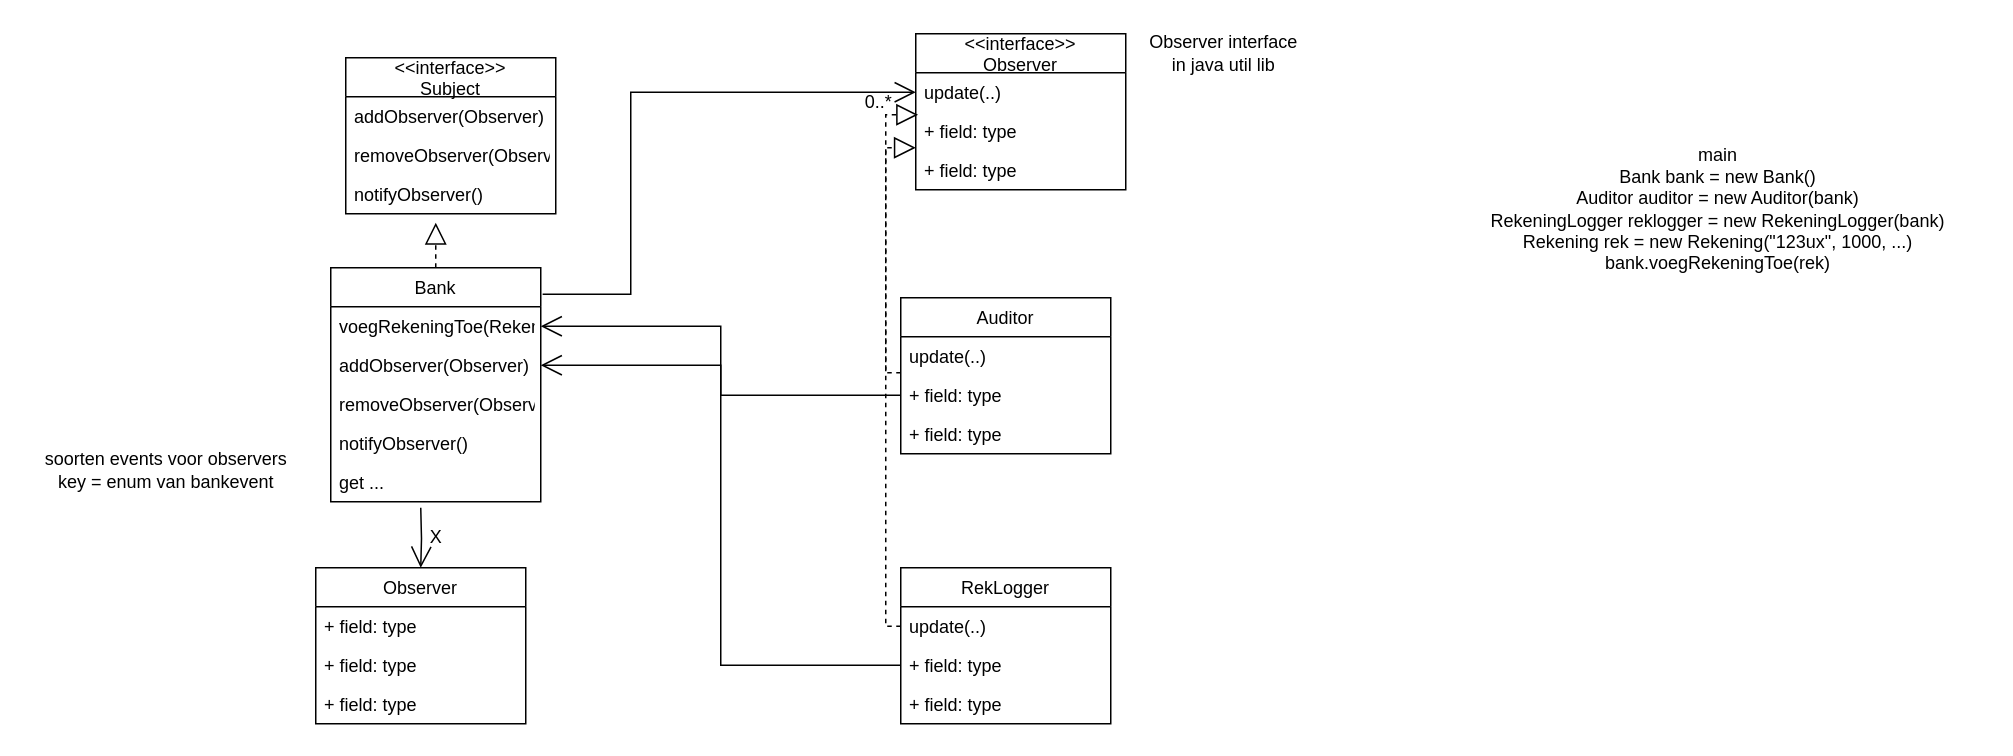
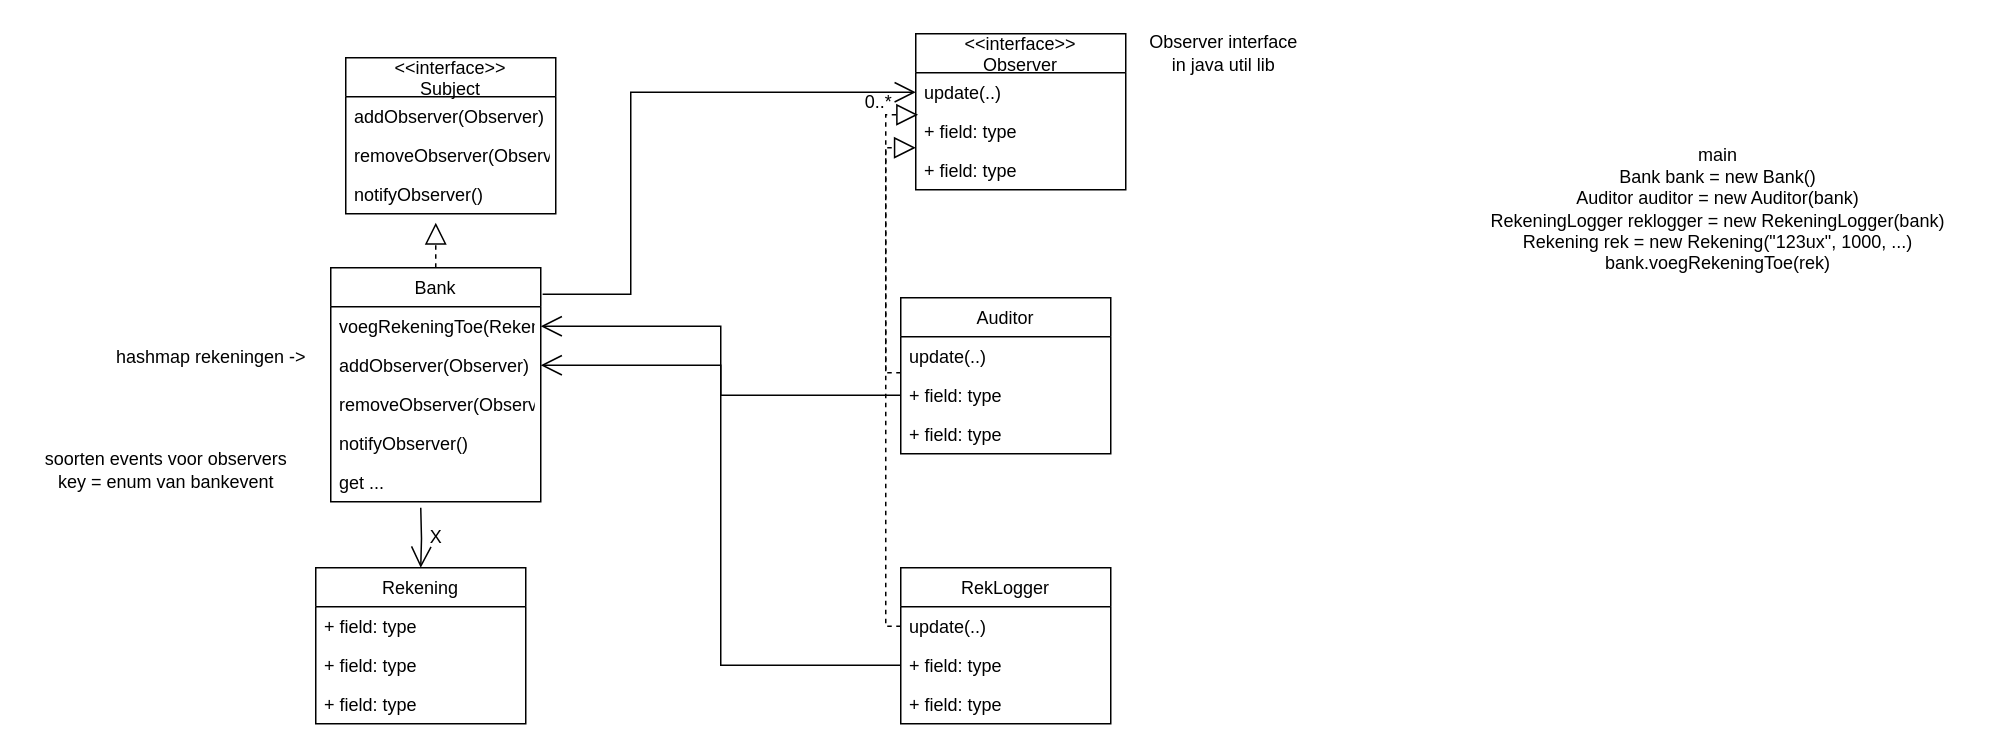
  <mxCell id="0" />
  <mxCell id="1" parent="0" />
  <mxCell id="2" value="Bank" style="swimlane;fontStyle=0;childLayout=stackLayout;horizontal=1;startSize=26;fillColor=none;horizontalStack=0;resizeParent=1;resizeParentMax=0;resizeLast=0;collapsible=1;marginBottom=0;" vertex="1" parent="1"><mxGeometry x="220" y="178" width="140" height="156" as="geometry" /></mxCell>
  <mxCell id="3" value="voegRekeningToe(Rekening)" style="text;strokeColor=none;fillColor=none;align=left;verticalAlign=top;spacingLeft=4;spacingRight=4;overflow=hidden;rotatable=0;points=[[0,0.5],[1,0.5]];portConstraint=eastwest;" vertex="1" parent="2"><mxGeometry y="26" width="140" height="26" as="geometry" /></mxCell>
  <mxCell id="4" value="addObserver(Observer)" style="text;strokeColor=none;fillColor=none;align=left;verticalAlign=top;spacingLeft=4;spacingRight=4;overflow=hidden;rotatable=0;points=[[0,0.5],[1,0.5]];portConstraint=eastwest;" vertex="1" parent="2"><mxGeometry y="52" width="140" height="26" as="geometry" /></mxCell>
  <mxCell id="5" value="removeObserver(Observer)" style="text;strokeColor=none;fillColor=none;align=left;verticalAlign=top;spacingLeft=4;spacingRight=4;overflow=hidden;rotatable=0;points=[[0,0.5],[1,0.5]];portConstraint=eastwest;" vertex="1" parent="2"><mxGeometry y="78" width="140" height="26" as="geometry" /></mxCell>
  <mxCell id="6" value="notifyObserver()" style="text;strokeColor=none;fillColor=none;align=left;verticalAlign=top;spacingLeft=4;spacingRight=4;overflow=hidden;rotatable=0;points=[[0,0.5],[1,0.5]];portConstraint=eastwest;" vertex="1" parent="2"><mxGeometry y="104" width="140" height="26" as="geometry" /></mxCell>
  <mxCell id="7" value="get ..." style="text;strokeColor=none;fillColor=none;align=left;verticalAlign=top;spacingLeft=4;spacingRight=4;overflow=hidden;rotatable=0;points=[[0,0.5],[1,0.5]];portConstraint=eastwest;" vertex="1" parent="2"><mxGeometry y="130" width="140" height="26" as="geometry" /></mxCell>
  <mxCell id="8" value="Auditor" style="swimlane;fontStyle=0;childLayout=stackLayout;horizontal=1;startSize=26;fillColor=none;horizontalStack=0;resizeParent=1;resizeParentMax=0;resizeLast=0;collapsible=1;marginBottom=0;" vertex="1" parent="1"><mxGeometry x="600" y="198" width="140" height="104" as="geometry" /></mxCell>
  <mxCell id="9" value="update(..)" style="text;strokeColor=none;fillColor=none;align=left;verticalAlign=top;spacingLeft=4;spacingRight=4;overflow=hidden;rotatable=0;points=[[0,0.5],[1,0.5]];portConstraint=eastwest;" vertex="1" parent="8"><mxGeometry y="26" width="140" height="26" as="geometry" /></mxCell>
  <mxCell id="10" value="+ field: type" style="text;strokeColor=none;fillColor=none;align=left;verticalAlign=top;spacingLeft=4;spacingRight=4;overflow=hidden;rotatable=0;points=[[0,0.5],[1,0.5]];portConstraint=eastwest;" vertex="1" parent="8"><mxGeometry y="52" width="140" height="26" as="geometry" /></mxCell>
  <mxCell id="11" value="+ field: type" style="text;strokeColor=none;fillColor=none;align=left;verticalAlign=top;spacingLeft=4;spacingRight=4;overflow=hidden;rotatable=0;points=[[0,0.5],[1,0.5]];portConstraint=eastwest;" vertex="1" parent="8"><mxGeometry y="78" width="140" height="26" as="geometry" /></mxCell>
- <mxCell id="12" value="Observer" style="swimlane;fontStyle=0;childLayout=stackLayout;horizontal=1;startSize=26;fillColor=none;horizontalStack=0;resizeParent=1;resizeParentMax=0;resizeLast=0;collapsible=1;marginBottom=0;" vertex="1" parent="1"><mxGeometry x="210" y="378" width="140" height="104" as="geometry" /></mxCell>
+ <mxCell id="12" value="Rekening" style="swimlane;fontStyle=0;childLayout=stackLayout;horizontal=1;startSize=26;fillColor=none;horizontalStack=0;resizeParent=1;resizeParentMax=0;resizeLast=0;collapsible=1;marginBottom=0;" vertex="1" parent="1"><mxGeometry x="210" y="378" width="140" height="104" as="geometry" /></mxCell>
  <mxCell id="13" value="+ field: type" style="text;strokeColor=none;fillColor=none;align=left;verticalAlign=top;spacingLeft=4;spacingRight=4;overflow=hidden;rotatable=0;points=[[0,0.5],[1,0.5]];portConstraint=eastwest;" vertex="1" parent="12"><mxGeometry y="26" width="140" height="26" as="geometry" /></mxCell>
  <mxCell id="14" value="+ field: type" style="text;strokeColor=none;fillColor=none;align=left;verticalAlign=top;spacingLeft=4;spacingRight=4;overflow=hidden;rotatable=0;points=[[0,0.5],[1,0.5]];portConstraint=eastwest;" vertex="1" parent="12"><mxGeometry y="52" width="140" height="26" as="geometry" /></mxCell>
  <mxCell id="15" value="+ field: type" style="text;strokeColor=none;fillColor=none;align=left;verticalAlign=top;spacingLeft=4;spacingRight=4;overflow=hidden;rotatable=0;points=[[0,0.5],[1,0.5]];portConstraint=eastwest;" vertex="1" parent="12"><mxGeometry y="78" width="140" height="26" as="geometry" /></mxCell>
  <mxCell id="16" value="RekLogger" style="swimlane;fontStyle=0;childLayout=stackLayout;horizontal=1;startSize=26;fillColor=none;horizontalStack=0;resizeParent=1;resizeParentMax=0;resizeLast=0;collapsible=1;marginBottom=0;" vertex="1" parent="1"><mxGeometry x="600" y="378" width="140" height="104" as="geometry" /></mxCell>
  <mxCell id="17" value="update(..)" style="text;strokeColor=none;fillColor=none;align=left;verticalAlign=top;spacingLeft=4;spacingRight=4;overflow=hidden;rotatable=0;points=[[0,0.5],[1,0.5]];portConstraint=eastwest;" vertex="1" parent="16"><mxGeometry y="26" width="140" height="26" as="geometry" /></mxCell>
  <mxCell id="18" value="+ field: type" style="text;strokeColor=none;fillColor=none;align=left;verticalAlign=top;spacingLeft=4;spacingRight=4;overflow=hidden;rotatable=0;points=[[0,0.5],[1,0.5]];portConstraint=eastwest;" vertex="1" parent="16"><mxGeometry y="52" width="140" height="26" as="geometry" /></mxCell>
  <mxCell id="19" value="+ field: type" style="text;strokeColor=none;fillColor=none;align=left;verticalAlign=top;spacingLeft=4;spacingRight=4;overflow=hidden;rotatable=0;points=[[0,0.5],[1,0.5]];portConstraint=eastwest;" vertex="1" parent="16"><mxGeometry y="78" width="140" height="26" as="geometry" /></mxCell>
  <mxCell id="20" value="" style="endArrow=open;endFill=1;endSize=12;html=1;rounded=0;edgeStyle=orthogonalEdgeStyle;entryX=0.5;entryY=0;entryDx=0;entryDy=0;" edge="1" parent="1" target="12"><mxGeometry width="160" relative="1" as="geometry"><mxPoint x="280" y="338" as="sourcePoint" /><mxPoint x="330" y="328" as="targetPoint" /></mxGeometry></mxCell>
+ <mxCell id="21" value="hashmap rekeningen -&amp;gt;" style="text;html=1;align=center;verticalAlign=middle;resizable=0;points=[];autosize=1;strokeColor=none;fillColor=none;" vertex="1" parent="1"><mxGeometry x="70" y="228" width="140" height="20" as="geometry" /></mxCell>
  <mxCell id="22" value="X" style="text;html=1;align=center;verticalAlign=middle;resizable=0;points=[];autosize=1;strokeColor=none;fillColor=none;" vertex="1" parent="1"><mxGeometry x="280" y="348" width="20" height="20" as="geometry" /></mxCell>
  <mxCell id="23" value="&lt;&lt;interface&gt;&gt;&#10;Subject" style="swimlane;fontStyle=0;childLayout=stackLayout;horizontal=1;startSize=26;fillColor=none;horizontalStack=0;resizeParent=1;resizeParentMax=0;resizeLast=0;collapsible=1;marginBottom=0;" vertex="1" parent="1"><mxGeometry x="230" width="140" height="104" as="geometry" y="38" /></mxCell>
  <mxCell id="24" value="addObserver(Observer)" style="text;strokeColor=none;fillColor=none;align=left;verticalAlign=top;spacingLeft=4;spacingRight=4;overflow=hidden;rotatable=0;points=[[0,0.5],[1,0.5]];portConstraint=eastwest;" vertex="1" parent="23"><mxGeometry y="26" width="140" height="26" as="geometry" /></mxCell>
  <mxCell id="25" value="removeObserver(Observer)" style="text;strokeColor=none;fillColor=none;align=left;verticalAlign=top;spacingLeft=4;spacingRight=4;overflow=hidden;rotatable=0;points=[[0,0.5],[1,0.5]];portConstraint=eastwest;" vertex="1" parent="23"><mxGeometry y="52" width="140" height="26" as="geometry" /></mxCell>
  <mxCell id="26" value="notifyObserver()" style="text;strokeColor=none;fillColor=none;align=left;verticalAlign=top;spacingLeft=4;spacingRight=4;overflow=hidden;rotatable=0;points=[[0,0.5],[1,0.5]];portConstraint=eastwest;" vertex="1" parent="23"><mxGeometry y="78" width="140" height="26" as="geometry" /></mxCell>
  <mxCell id="27" value="&lt;&lt;interface&gt;&gt;&#10;Observer" style="swimlane;fontStyle=0;childLayout=stackLayout;horizontal=1;startSize=26;fillColor=none;horizontalStack=0;resizeParent=1;resizeParentMax=0;resizeLast=0;collapsible=1;marginBottom=0;" vertex="1" parent="1"><mxGeometry x="610" y="22" width="140" height="104" as="geometry" /></mxCell>
  <mxCell id="28" value="update(..)" style="text;strokeColor=none;fillColor=none;align=left;verticalAlign=top;spacingLeft=4;spacingRight=4;overflow=hidden;rotatable=0;points=[[0,0.5],[1,0.5]];portConstraint=eastwest;" vertex="1" parent="27"><mxGeometry y="26" width="140" height="26" as="geometry" /></mxCell>
  <mxCell id="29" value="+ field: type" style="text;strokeColor=none;fillColor=none;align=left;verticalAlign=top;spacingLeft=4;spacingRight=4;overflow=hidden;rotatable=0;points=[[0,0.5],[1,0.5]];portConstraint=eastwest;" vertex="1" parent="27"><mxGeometry y="52" width="140" height="26" as="geometry" /></mxCell>
  <mxCell id="30" value="+ field: type" style="text;strokeColor=none;fillColor=none;align=left;verticalAlign=top;spacingLeft=4;spacingRight=4;overflow=hidden;rotatable=0;points=[[0,0.5],[1,0.5]];portConstraint=eastwest;" vertex="1" parent="27"><mxGeometry y="78" width="140" height="26" as="geometry" /></mxCell>
  <mxCell id="31" value="" style="endArrow=block;dashed=1;endFill=0;endSize=12;html=1;rounded=0;edgeStyle=orthogonalEdgeStyle;entryX=0.011;entryY=0.077;entryDx=0;entryDy=0;entryPerimeter=0;exitX=0;exitY=0.923;exitDx=0;exitDy=0;exitPerimeter=0;" edge="1" parent="1" source="9" target="29"><mxGeometry width="160" relative="1" as="geometry"><mxPoint x="480" y="188" as="sourcePoint" /><mxPoint x="640" y="188" as="targetPoint" /></mxGeometry></mxCell>
  <mxCell id="32" value="" style="endArrow=block;dashed=1;endFill=0;endSize=12;html=1;rounded=0;edgeStyle=orthogonalEdgeStyle;exitX=0;exitY=0.5;exitDx=0;exitDy=0;entryX=0;entryY=0.923;entryDx=0;entryDy=0;entryPerimeter=0;" edge="1" parent="1" source="17" target="29"><mxGeometry width="160" relative="1" as="geometry"><mxPoint x="480" y="258" as="sourcePoint" /><mxPoint x="640" y="258" as="targetPoint" /></mxGeometry></mxCell>
  <mxCell id="33" value="" style="endArrow=open;endFill=1;endSize=12;html=1;rounded=0;edgeStyle=orthogonalEdgeStyle;entryX=1;entryY=0.5;entryDx=0;entryDy=0;exitX=0;exitY=0.5;exitDx=0;exitDy=0;" edge="1" parent="1" source="10" target="3"><mxGeometry width="160" relative="1" as="geometry"><mxPoint x="460" y="308" as="sourcePoint" /><mxPoint x="600" y="268" as="targetPoint" /></mxGeometry></mxCell>
  <mxCell id="34" value="" style="endArrow=open;endFill=1;endSize=12;html=1;rounded=0;edgeStyle=orthogonalEdgeStyle;exitX=0;exitY=0.5;exitDx=0;exitDy=0;entryX=1;entryY=0.5;entryDx=0;entryDy=0;" edge="1" parent="1" source="18" target="4"><mxGeometry width="160" relative="1" as="geometry"><mxPoint x="400" y="348" as="sourcePoint" /><mxPoint x="560" y="348" as="targetPoint" /></mxGeometry></mxCell>
  <mxCell id="35" value="" style="endArrow=block;dashed=1;endFill=0;endSize=12;html=1;rounded=0;edgeStyle=orthogonalEdgeStyle;exitX=0.5;exitY=0;exitDx=0;exitDy=0;" edge="1" parent="1" source="2"><mxGeometry width="160" relative="1" as="geometry"><mxPoint x="360" y="158" as="sourcePoint" /><mxPoint x="290" y="148" as="targetPoint" /></mxGeometry></mxCell>
  <mxCell id="36" value="" style="endArrow=open;endFill=1;endSize=12;html=1;rounded=0;edgeStyle=orthogonalEdgeStyle;exitX=1.009;exitY=0.113;exitDx=0;exitDy=0;exitPerimeter=0;entryX=0;entryY=0.5;entryDx=0;entryDy=0;" edge="1" parent="1" source="2" target="28"><mxGeometry width="160" relative="1" as="geometry"><mxPoint x="420" y="118" as="sourcePoint" /><mxPoint x="580" y="118" as="targetPoint" /><Array as="points"><mxPoint x="420" y="196" /><mxPoint x="420" y="61" /></Array></mxGeometry></mxCell>
  <mxCell id="37" value="0..*" style="text;html=1;align=center;verticalAlign=middle;resizable=0;points=[];autosize=1;strokeColor=none;fillColor=none;" vertex="1" parent="1"><mxGeometry x="570" y="58" width="30" height="20" as="geometry" /></mxCell>
  <mxCell id="38" value="Observer interface&lt;br&gt;in java util lib" style="text;html=1;align=center;verticalAlign=middle;resizable=0;points=[];autosize=1;strokeColor=none;fillColor=none;" vertex="1" parent="1"><mxGeometry x="760" y="20" width="110" height="30" as="geometry" /></mxCell>
  <mxCell id="39" value="main&lt;br&gt;Bank bank = new Bank()&lt;br&gt;Auditor auditor = new Auditor(bank)&lt;br&gt;RekeningLogger reklogger = new RekeningLogger(bank)&lt;br&gt;Rekening rek = new Rekening(&quot;123ux&quot;, 1000, ...)&lt;br&gt;bank.voegRekeningToe(rek)" style="text;html=1;strokeColor=none;fillColor=none;align=center;verticalAlign=middle;whiteSpace=wrap;rounded=0;" vertex="1" parent="1"><mxGeometry x="970" y="59" width="350" height="159" as="geometry" /></mxCell>
  <mxCell id="40" value="soorten events voor observers&lt;br&gt;key = enum van bankevent" style="text;html=1;align=center;verticalAlign=middle;resizable=0;points=[];autosize=1;strokeColor=none;fillColor=none;" vertex="1" parent="1"><mxGeometry x="20" y="298" width="180" height="30" as="geometry" /></mxCell>
